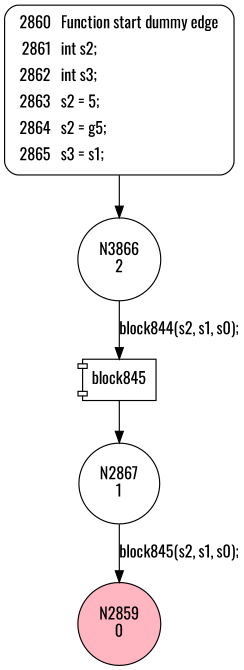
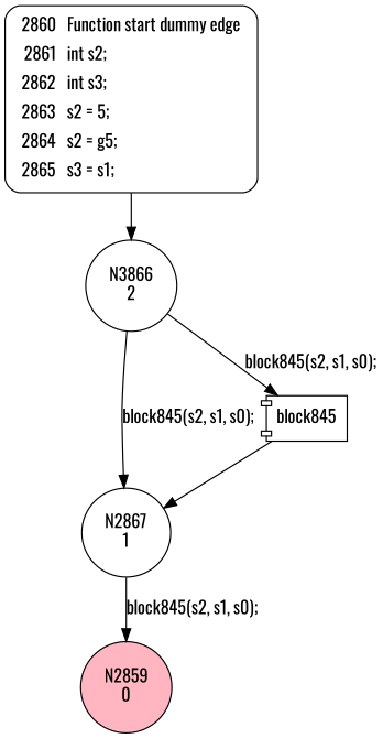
  digraph {
    fontname=Oswald
    node [fillcolor=white fontname=Oswald shape=circle style=filled]
    edge [fontname=Oswald]
    n1 [label="N3866\n2"]
    n2 [label="N2867\n1"]
    n3 [label=block845 shape=component]
    n4 [fillcolor=lightpink label="N2859\n0"]
    n5 [label=<<table border="0" cellborder="0" cellpadding="3" bgcolor="white"><tr><td align="right">2860</td><td align="left">Function start dummy edge</td></tr><tr><td align="right">2861</td><td align="left">int s2;</td></tr><tr><td align="right">2862</td><td align="left">int s3;</td></tr><tr><td align="right">2863</td><td align="left">s2 = 5;</td></tr><tr><td align="right">2864</td><td align="left">s2 = g5;</td></tr><tr><td align="right">2865</td><td align="left">s3 = s1;</td></tr></table>> penwidth=1 shape=Mrecord style="filled,bold"]
-   n1 -> n3 [label="block844(s2, s1, s0);"]
+   n1 -> n2 [label="block845(s2, s1, s0);"]
+   n1 -> n3 [label="block845(s2, s1, s0);"]
    n2 -> n4 [label="block845(s2, s1, s0);"]
    n3 -> n2
    n5 -> n1
  }
